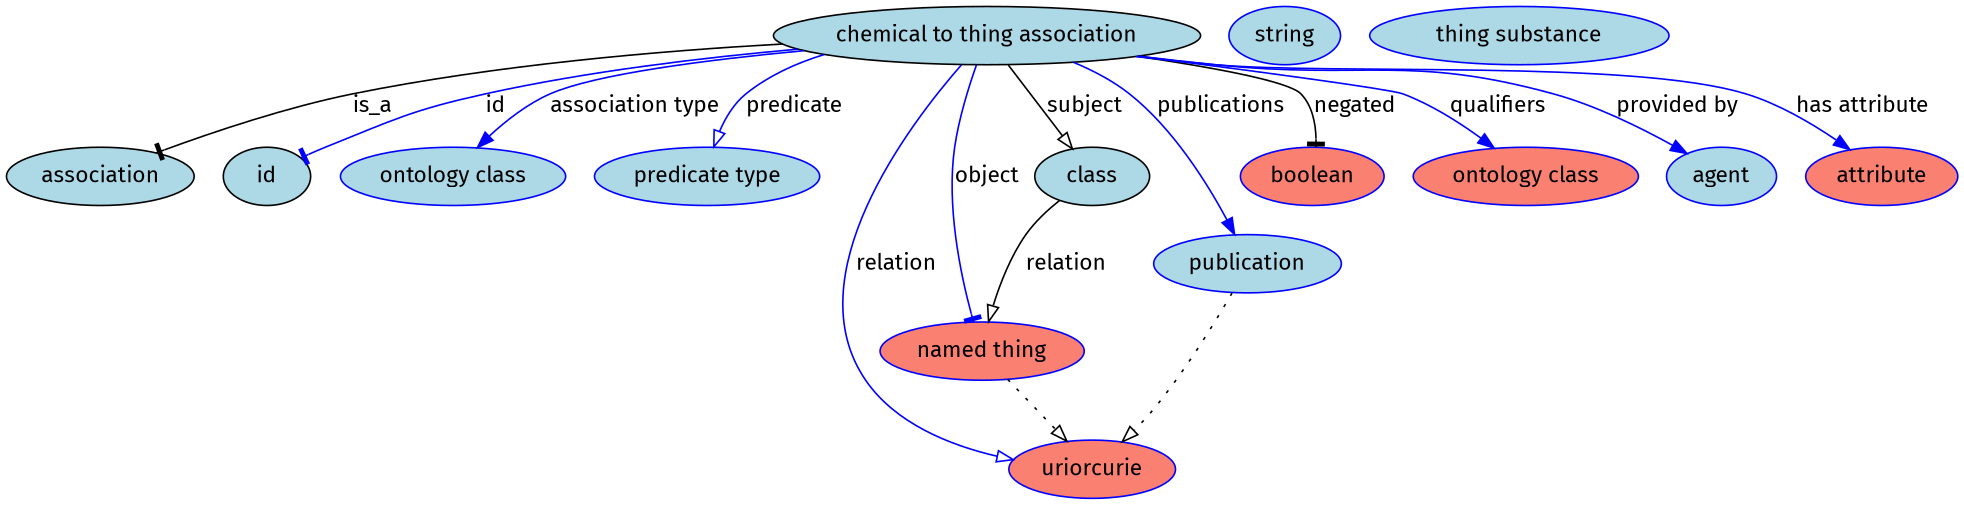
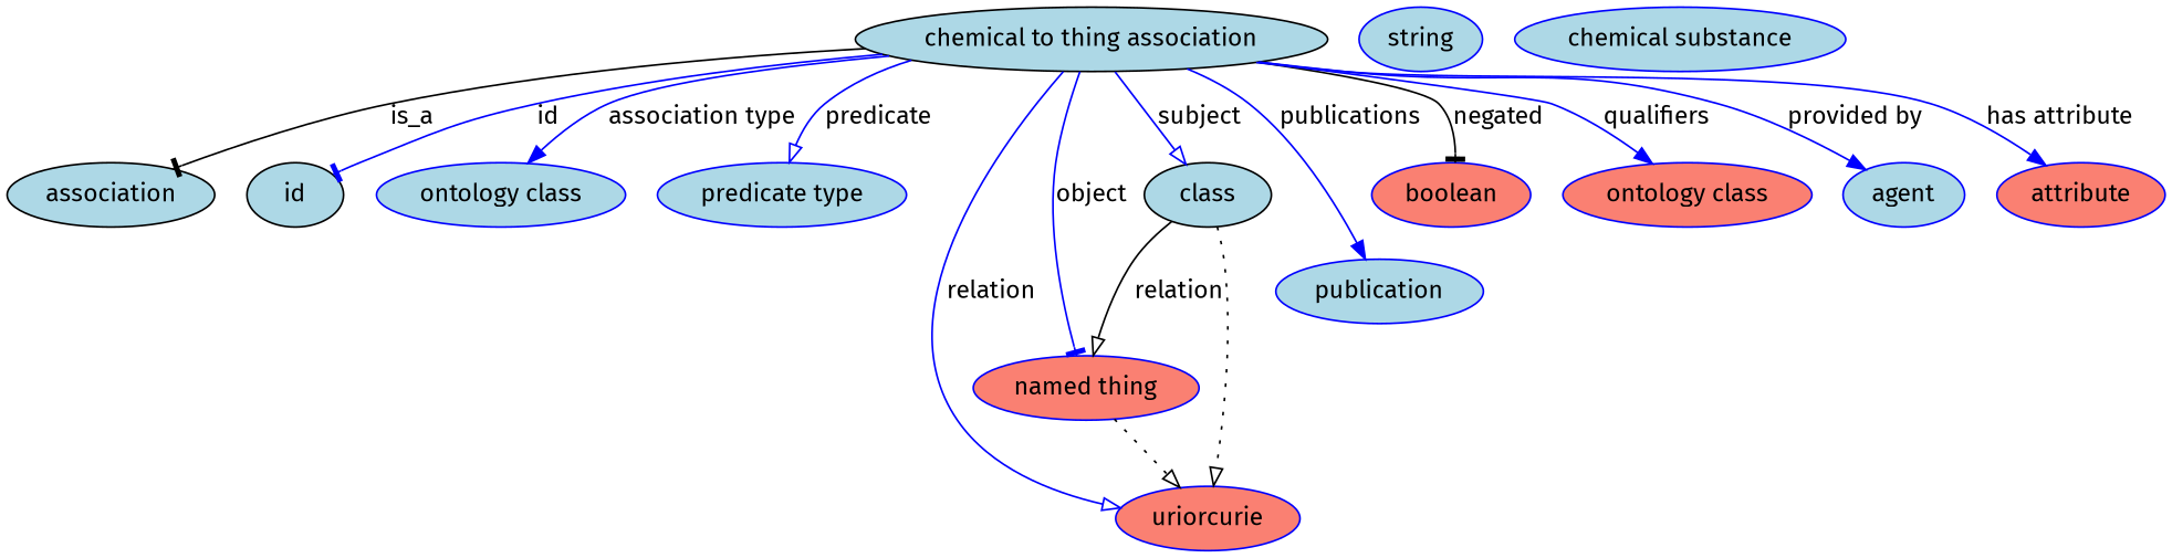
  digraph {
    fontname="Fira Sans"
    node [fillcolor=lightblue fontname="Fira Sans" style=filled color=blue]
    edge [arrowhead=onormal fontname="Fira Sans" color=blue style=solid]
    n1 [height=0.5 label="chemical to thing association" width=3.1775 color=""]
    association [height=0.5 width=1.3902 color=""]
    id [height=0.5 width=0.75 color=""]
    n4 [height=0.5 label="ontology class" width=1.7151]
    n5 [height=0.5 label="predicate type" width=1.679]
    n6 [fillcolor=salmon height=0.5 label="named thing" width=1.5346]
    n7 [fillcolor=salmon height=0.5 label=uriorcurie width=1.2638]
    n8 [fillcolor=salmon height=0.5 label=boolean width=1.0652]
    n9 [fillcolor=salmon height=0.5 label="ontology class" width=1.7151]
    n10 [height=0.5 label=publication width=1.3902]
    n11 [height=0.5 label=agent width=0.83048]
    n12 [fillcolor=salmon height=0.5 label=attribute width=1.1193]
    n13 [height=0.5 label=class width=0.99297 color=""]
    n14 [height=0.5 label=string width=0.84854]
-   n15 [height=0.5 label="thing substance" width=2.2026]
+   n15 [height=0.5 label="chemical substance" width=2.2026]
    n1 -> association [arrowhead=tee label=is_a color="" style=""]
    n1 -> id [arrowhead=tee label=id]
    n1 -> n4 [arrowhead=normal label="association type"]
    n1 -> n5 [label=predicate]
    n1 -> n6 [arrowhead=tee label=object]
    n1 -> n7 [label=relation]
    n1 -> n8 [arrowhead=tee color=black label=negated]
    n1 -> n9 [arrowhead=normal label=qualifiers]
    n1 -> n10 [arrowhead=normal label=publications]
    n1 -> n11 [arrowhead=normal label="provided by"]
    n1 -> n12 [arrowhead=normal label="has attribute"]
-   n1 -> n13 [color=black label=subject]
+   n1 -> n13 [label=subject]
    n6 -> n7 [style=dotted color=""]
    n13 -> n6 [label=relation color="" style=""]
-   n10 -> n7 [style=dotted color=""]
+   n13 -> n7 [style=dotted color=""]
  }
